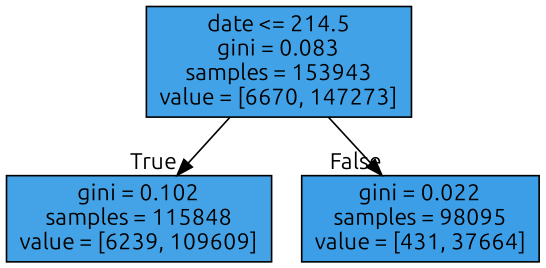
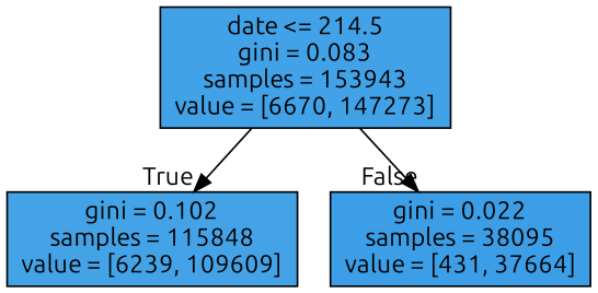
  digraph {
    fontname=Ubuntu
    node [color=black shape=box style=filled fontname=Ubuntu]
    edge [labeldistance=2.5 fontname=Ubuntu]
    n1 [fillcolor="#399de5f3" label="date <= 214.5\ngini = 0.083\nsamples = 153943\nvalue = [6670, 147273]"]
    n2 [fillcolor="#399de5f0" label="gini = 0.102\nsamples = 115848\nvalue = [6239, 109609]"]
-   n3 [fillcolor="#399de5fc" label="gini = 0.022\nsamples = 98095\nvalue = [431, 37664]"]
+   n3 [fillcolor="#399de5fc" label="gini = 0.022\nsamples = 38095\nvalue = [431, 37664]"]
    n1 -> n2 [headlabel=True labelangle=45]
    n1 -> n3 [headlabel=False labelangle=-45]
  }
